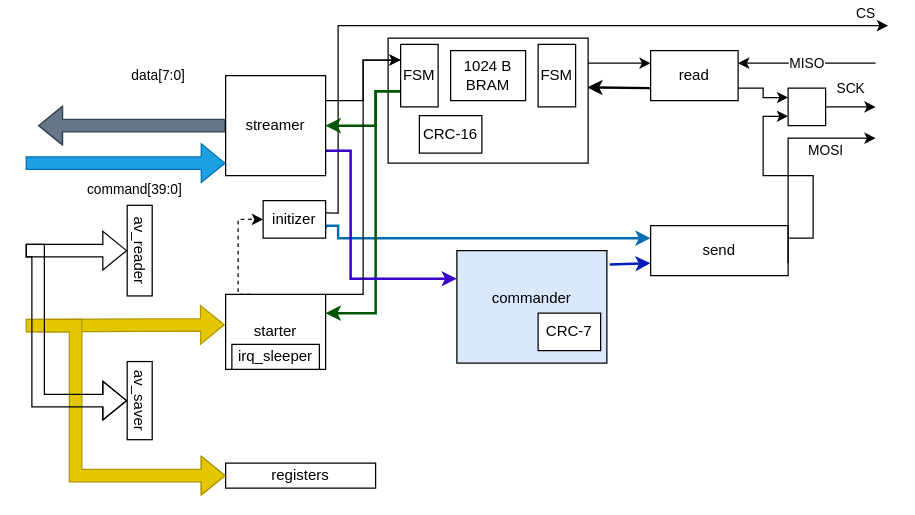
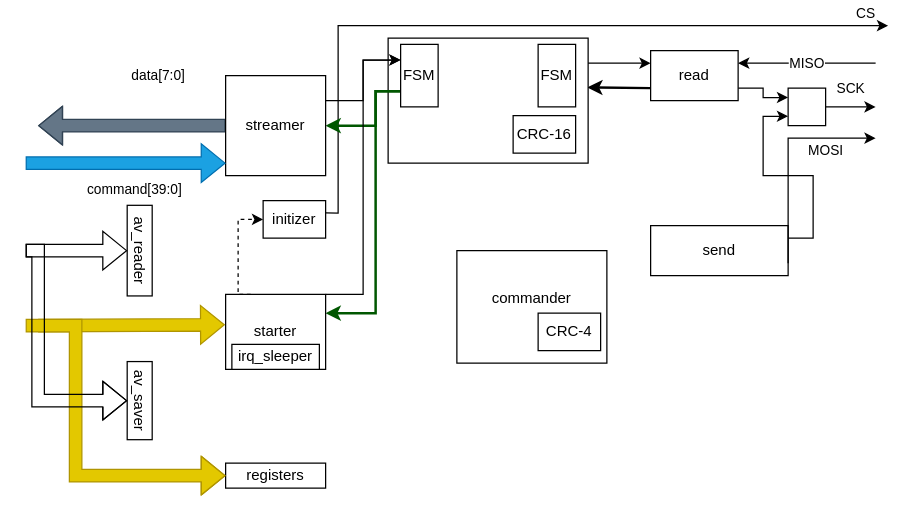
  <mxCell id="0" />
  <mxCell id="1" parent="0" />
  <mxCell id="2" style="edgeStyle=orthogonalEdgeStyle;rounded=0;orthogonalLoop=1;jettySize=auto;html=1;exitX=1;exitY=0.75;exitDx=0;exitDy=0;entryX=0;entryY=0.25;entryDx=0;entryDy=0;" parent="1" source="3" target="7" edge="1"><mxGeometry relative="1" as="geometry" /></mxCell>
  <mxCell id="3" value="read" style="rounded=0;whiteSpace=wrap;html=1;" parent="1" vertex="1"><mxGeometry x="520" y="40" width="70" height="40" as="geometry" /></mxCell>
  <mxCell id="4" style="edgeStyle=orthogonalEdgeStyle;rounded=0;orthogonalLoop=1;jettySize=auto;html=1;exitX=1;exitY=0.25;exitDx=0;exitDy=0;entryX=0;entryY=0.75;entryDx=0;entryDy=0;" parent="1" source="5" target="7" edge="1"><mxGeometry relative="1" as="geometry" /></mxCell>
  <mxCell id="5" value="send" style="rounded=0;whiteSpace=wrap;html=1;" parent="1" vertex="1"><mxGeometry x="520" y="180" width="110" height="40" as="geometry" /></mxCell>
  <mxCell id="6" value="SCK" style="edgeStyle=orthogonalEdgeStyle;rounded=0;orthogonalLoop=1;jettySize=auto;html=1;exitX=1;exitY=0.5;exitDx=0;exitDy=0;" parent="1" source="7" edge="1"><mxGeometry x="-0.013" y="-15" relative="1" as="geometry"><mxPoint x="700" y="85" as="targetPoint" /><mxPoint x="15" y="-15" as="offset" /></mxGeometry></mxCell>
  <mxCell id="7" value="" style="rounded=0;whiteSpace=wrap;html=1;" parent="1" vertex="1"><mxGeometry x="630" y="70" width="30" height="30" as="geometry" /></mxCell>
  <mxCell id="8" value="CS" style="endArrow=classic;html=1;rounded=0;exitX=1.003;exitY=0.329;exitDx=0;exitDy=0;exitPerimeter=0;" parent="1" source="10" edge="1"><mxGeometry x="0.941" y="10" width="50" height="50" relative="1" as="geometry"><mxPoint x="270" y="173.75" as="sourcePoint" /><mxPoint x="710" y="20" as="targetPoint" /><Array as="points"><mxPoint x="270" y="170" /><mxPoint x="270" y="20" /></Array><mxPoint as="offset" /></mxGeometry></mxCell>
- <mxCell id="9" style="edgeStyle=orthogonalEdgeStyle;rounded=0;orthogonalLoop=1;jettySize=auto;html=1;exitX=1;exitY=0.75;exitDx=0;exitDy=0;entryX=0;entryY=0.25;entryDx=0;entryDy=0;strokeWidth=2;fillColor=#1ba1e2;strokeColor=#006EAF;" parent="1" source="10" target="5" edge="1"><mxGeometry relative="1" as="geometry"><Array as="points"><mxPoint x="260" y="180" /><mxPoint x="270" y="180" /><mxPoint x="270" y="190" /></Array></mxGeometry></mxCell>
  <mxCell id="10" value="initizer" style="rounded=0;whiteSpace=wrap;html=1;" parent="1" vertex="1"><mxGeometry x="210" y="160" width="50" height="30" as="geometry" /></mxCell>
  <mxCell id="11" value="MISO" style="endArrow=classic;html=1;rounded=0;entryX=1;entryY=0.25;entryDx=0;entryDy=0;" parent="1" target="3" edge="1"><mxGeometry width="50" height="50" relative="1" as="geometry"><mxPoint x="700" y="50" as="sourcePoint" /><mxPoint x="590" y="60" as="targetPoint" /></mxGeometry></mxCell>
  <mxCell id="12" value="MOSI" style="endArrow=classic;html=1;rounded=0;exitX=1;exitY=0.75;exitDx=0;exitDy=0;" parent="1" source="5" edge="1"><mxGeometry x="0.524" y="-10" width="50" height="50" relative="1" as="geometry"><mxPoint x="710" y="60" as="sourcePoint" /><mxPoint x="700" y="110" as="targetPoint" /><Array as="points"><mxPoint x="630" y="210" /><mxPoint x="630" y="110" /></Array><mxPoint as="offset" /></mxGeometry></mxCell>
  <mxCell id="13" value="" style="endArrow=classic;html=1;rounded=0;entryX=0;entryY=0.25;entryDx=0;entryDy=0;exitX=0.998;exitY=0.3;exitDx=0;exitDy=0;exitPerimeter=0;" parent="1" source="19" target="3" edge="1"><mxGeometry width="50" height="50" relative="1" as="geometry"><mxPoint x="490" y="50" as="sourcePoint" /><mxPoint x="430" y="180" as="targetPoint" /></mxGeometry></mxCell>
  <mxCell id="14" value="" style="endArrow=classic;html=1;rounded=0;exitX=0;exitY=0.75;exitDx=0;exitDy=0;strokeWidth=2;entryX=0.996;entryY=0.394;entryDx=0;entryDy=0;entryPerimeter=0;" parent="1" source="3" target="15" edge="1"><mxGeometry width="50" height="50" relative="1" as="geometry"><mxPoint x="380" y="230" as="sourcePoint" /><mxPoint x="480" y="70" as="targetPoint" /></mxGeometry></mxCell>
  <mxCell id="15" value="" style="rounded=0;whiteSpace=wrap;html=1;" parent="1" vertex="1"><mxGeometry x="310" y="30" width="160" height="100" as="geometry" /></mxCell>
  <mxCell id="16" style="edgeStyle=orthogonalEdgeStyle;rounded=0;orthogonalLoop=1;jettySize=auto;html=1;exitX=0;exitY=0.75;exitDx=0;exitDy=0;entryX=1;entryY=0.5;entryDx=0;entryDy=0;strokeWidth=2;fillColor=#008a00;strokeColor=#005700;" parent="1" source="18" target="28" edge="1"><mxGeometry relative="1" as="geometry"><Array as="points"><mxPoint x="300" y="73" /><mxPoint x="300" y="100" /></Array></mxGeometry></mxCell>
  <mxCell id="17" style="edgeStyle=orthogonalEdgeStyle;rounded=0;orthogonalLoop=1;jettySize=auto;html=1;exitX=0;exitY=0.75;exitDx=0;exitDy=0;entryX=1;entryY=0.25;entryDx=0;entryDy=0;strokeWidth=2;fillColor=#008a00;strokeColor=#005700;" parent="1" source="18" target="31" edge="1"><mxGeometry relative="1" as="geometry"><Array as="points"><mxPoint x="300" y="72" /><mxPoint x="300" y="250" /></Array></mxGeometry></mxCell>
  <mxCell id="18" value="FSM" style="rounded=0;whiteSpace=wrap;html=1;" parent="1" vertex="1"><mxGeometry x="320" y="35" width="30" height="50" as="geometry" /></mxCell>
  <mxCell id="19" value="FSM" style="rounded=0;whiteSpace=wrap;html=1;" parent="1" vertex="1"><mxGeometry x="430" y="35" width="30" height="50" as="geometry" /></mxCell>
- <mxCell id="20" value="1024 B &lt;br&gt;BRAM" style="rounded=0;whiteSpace=wrap;html=1;" parent="1" vertex="1"><mxGeometry x="360" y="40" width="60" height="40" as="geometry" /></mxCell>
- <mxCell id="21" value="CRC-16" style="rounded=0;whiteSpace=wrap;html=1;" parent="1" vertex="1"><mxGeometry x="335" y="92" width="50" height="30" as="geometry" /></mxCell>
- <mxCell id="22" value="commander&lt;div&gt;&lt;br/&gt;&lt;/div&gt;" style="rounded=0;whiteSpace=wrap;html=1;fillColor=#dae8fc;" parent="1" vertex="1"><mxGeometry x="365" y="200" width="120" height="90" as="geometry" /></mxCell>
- <mxCell id="23" value="CRC-7" style="rounded=0;whiteSpace=wrap;html=1;" parent="1" vertex="1"><mxGeometry x="430" y="250" width="50" height="30" as="geometry" /></mxCell>
- <mxCell id="24" value="" style="endArrow=classic;html=1;rounded=0;entryX=0;entryY=0.75;entryDx=0;entryDy=0;exitX=1.019;exitY=0.124;exitDx=0;exitDy=0;exitPerimeter=0;strokeWidth=2;fillColor=#0050ef;strokeColor=#001DBC;" parent="1" source="22" target="5" edge="1"><mxGeometry width="50" height="50" relative="1" as="geometry"><mxPoint x="340" y="230" as="sourcePoint" /><mxPoint x="390" y="180" as="targetPoint" /></mxGeometry></mxCell>
- <mxCell id="25" style="edgeStyle=orthogonalEdgeStyle;rounded=0;orthogonalLoop=1;jettySize=auto;html=1;exitX=1;exitY=0.75;exitDx=0;exitDy=0;entryX=0;entryY=0.25;entryDx=0;entryDy=0;strokeWidth=2;fillColor=#6a00ff;strokeColor=#3700CC;" parent="1" source="28" target="22" edge="1"><mxGeometry relative="1" as="geometry"><Array as="points"><mxPoint x="280" y="120" /><mxPoint x="280" y="223" /></Array></mxGeometry></mxCell>
+ <mxCell id="21" value="CRC-16" style="rounded=0;whiteSpace=wrap;html=1;" parent="1" vertex="1"><mxGeometry x="410" y="92" width="50" height="30" as="geometry" /></mxCell>
+ <mxCell id="22" value="commander&lt;div&gt;&lt;br/&gt;&lt;/div&gt;" style="rounded=0;whiteSpace=wrap;html=1;" parent="1" vertex="1"><mxGeometry x="365" y="200" width="120" height="90" as="geometry" /></mxCell>
+ <mxCell id="23" value="CRC-4" style="rounded=0;whiteSpace=wrap;html=1;" parent="1" vertex="1"><mxGeometry x="430" y="250" width="50" height="30" as="geometry" /></mxCell>
  <mxCell id="26" style="edgeStyle=orthogonalEdgeStyle;rounded=0;orthogonalLoop=1;jettySize=auto;html=1;exitX=1;exitY=0.25;exitDx=0;exitDy=0;entryX=0;entryY=0.25;entryDx=0;entryDy=0;" parent="1" source="28" target="18" edge="1"><mxGeometry relative="1" as="geometry" /></mxCell>
  <mxCell id="27" value="data[7:0]" style="edgeStyle=orthogonalEdgeStyle;rounded=0;orthogonalLoop=1;jettySize=auto;html=1;exitX=0;exitY=0.5;exitDx=0;exitDy=0;shape=flexArrow;fillColor=#647687;strokeColor=#314354;" parent="1" source="28" edge="1"><mxGeometry x="-0.011" y="-20" relative="1" as="geometry"><mxPoint x="30" y="100" as="targetPoint" /><mxPoint x="20" y="-20" as="offset" /></mxGeometry></mxCell>
  <mxCell id="28" value="streamer" style="rounded=0;whiteSpace=wrap;html=1;" parent="1" vertex="1"><mxGeometry x="180" y="60" width="80" height="80" as="geometry" /></mxCell>
  <mxCell id="29" style="edgeStyle=orthogonalEdgeStyle;rounded=0;orthogonalLoop=1;jettySize=auto;html=1;exitX=0.25;exitY=0;exitDx=0;exitDy=0;entryX=0;entryY=0.5;entryDx=0;entryDy=0;dashed=1;" parent="1" source="31" target="10" edge="1"><mxGeometry relative="1" as="geometry"><Array as="points"><mxPoint x="190" y="235" /><mxPoint x="190" y="175" /></Array></mxGeometry></mxCell>
  <mxCell id="30" style="edgeStyle=orthogonalEdgeStyle;rounded=0;orthogonalLoop=1;jettySize=auto;html=1;exitX=1;exitY=0;exitDx=0;exitDy=0;entryX=0;entryY=0.25;entryDx=0;entryDy=0;" parent="1" source="31" target="18" edge="1"><mxGeometry relative="1" as="geometry"><Array as="points"><mxPoint x="290" y="235" /><mxPoint x="290" y="48" /></Array></mxGeometry></mxCell>
  <mxCell id="31" value="starter" style="rounded=0;whiteSpace=wrap;html=1;" parent="1" vertex="1"><mxGeometry x="180" y="235" width="80" height="60" as="geometry" /></mxCell>
  <mxCell id="32" value="irq_sleeper" style="rounded=0;whiteSpace=wrap;html=1;" parent="1" vertex="1"><mxGeometry x="185" y="275" width="70" height="20" as="geometry" /></mxCell>
  <mxCell id="33" value="av_reader" style="rounded=0;whiteSpace=wrap;html=1;rotation=90;" parent="1" vertex="1"><mxGeometry x="75" y="190" width="72.5" height="20" as="geometry" /></mxCell>
  <mxCell id="34" value="" style="shape=flexArrow;endArrow=classic;html=1;rounded=0;fillColor=#1ba1e2;strokeColor=#006EAF;" parent="1" edge="1"><mxGeometry width="50" height="50" relative="1" as="geometry"><mxPoint y="130" as="sourcePoint" x="20" /><mxPoint x="180" y="130" as="targetPoint" /></mxGeometry></mxCell>
  <mxCell id="35" value="command[39:0]" style="edgeLabel;html=1;align=center;verticalAlign=middle;resizable=0;points=[];" parent="34" vertex="1" connectable="0"><mxGeometry x="0.072" relative="1" as="geometry"><mxPoint y="20" as="offset" /></mxGeometry></mxCell>
  <mxCell id="36" value="av_saver" style="rounded=0;whiteSpace=wrap;html=1;rotation=90;" parent="1" vertex="1"><mxGeometry x="80" y="310" width="62.5" height="20" as="geometry" /></mxCell>
  <mxCell id="37" value="" style="shape=flexArrow;endArrow=classic;html=1;rounded=0;entryX=-0.007;entryY=0.406;entryDx=0;entryDy=0;entryPerimeter=0;fillColor=#e3c800;strokeColor=#B09500;" parent="1" target="31" edge="1"><mxGeometry width="50" height="50" relative="1" as="geometry"><mxPoint x="30" y="260" as="sourcePoint" /><mxPoint x="180" y="264.84" as="targetPoint" /></mxGeometry></mxCell>
- <mxCell id="38" value="registers" style="rounded=0;whiteSpace=wrap;html=1;" parent="1" vertex="1"><mxGeometry x="180" y="370" width="120" height="20" as="geometry" /></mxCell>
+ <mxCell id="38" value="registers" style="rounded=0;whiteSpace=wrap;html=1;" parent="1" vertex="1"><mxGeometry x="180" y="370" width="80" height="20" as="geometry" /></mxCell>
  <mxCell id="39" value="" style="shape=flexArrow;endArrow=classic;html=1;rounded=0;entryX=0;entryY=0.5;entryDx=0;entryDy=0;fillColor=#e3c800;strokeColor=#B09500;" parent="1" target="38" edge="1"><mxGeometry width="50" height="50" relative="1" as="geometry"><mxPoint y="260" as="sourcePoint" x="20" /><mxPoint x="281.29" y="340" as="targetPoint" /><Array as="points"><mxPoint x="60" y="260" /><mxPoint x="60" y="380" /></Array></mxGeometry></mxCell>
  <mxCell id="40" value="" style="shape=flexArrow;endArrow=classic;html=1;rounded=0;entryX=0.5;entryY=1;entryDx=0;entryDy=0;" parent="1" target="33" edge="1"><mxGeometry width="50" height="50" relative="1" as="geometry"><mxPoint y="200" as="sourcePoint" x="20" /><mxPoint x="80" y="200" as="targetPoint" /></mxGeometry></mxCell>
  <mxCell id="41" value="" style="shape=flexArrow;endArrow=classic;html=1;rounded=0;entryX=0.5;entryY=1;entryDx=0;entryDy=0;" parent="1" target="36" edge="1"><mxGeometry width="50" height="50" relative="1" as="geometry"><mxPoint y="200" as="sourcePoint" x="20" /><mxPoint x="270" y="180" as="targetPoint" /><Array as="points"><mxPoint x="30" y="200" /><mxPoint x="30" y="320" /></Array></mxGeometry></mxCell>
